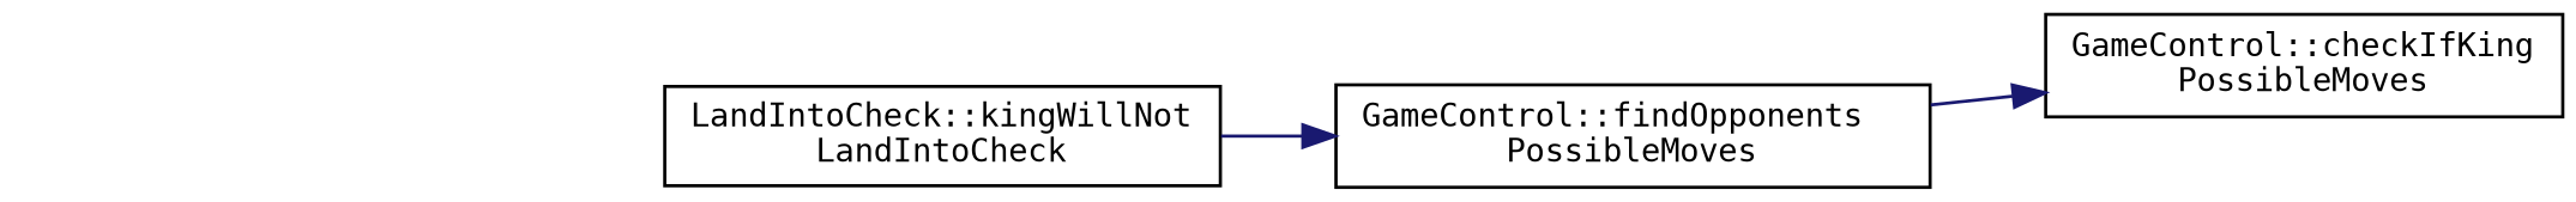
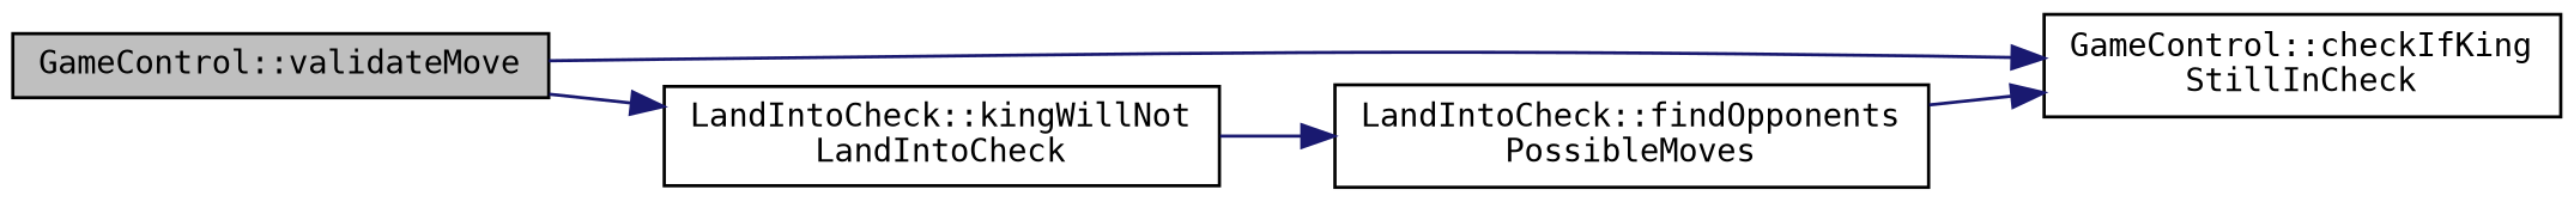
  digraph {
    fontname="DejaVu Sans Mono"
    rankdir=LR
    node [color=black fillcolor=white fontname="DejaVu Sans Mono" fontsize=10 shape=record style=filled]
    edge [color=midnightblue fontname="DejaVu Sans Mono" fontsize=10 labelfontname=Helvetica labelfontsize=10 style=solid]
-   n2 [height=0.2 label="GameControl::checkIfKing\lPossibleMoves" width=0.4]
+   n1 [fillcolor=grey75 fontcolor=black height=0.2 label="GameControl::validateMove" width=0.4]
+   n2 [height=0.2 label="GameControl::checkIfKing\lStillInCheck" width=0.4]
    n3 [height=0.2 label="LandIntoCheck::kingWillNot\lLandIntoCheck" width=0.4]
-   n4 [height=0.2 label="GameControl::findOpponents\lPossibleMoves" width=0.4]
+   n4 [height=0.2 label="LandIntoCheck::findOpponents\lPossibleMoves" width=0.4]
+   n1 -> n2
+   n1 -> n3
    n3 -> n4
    n4 -> n2
  }
